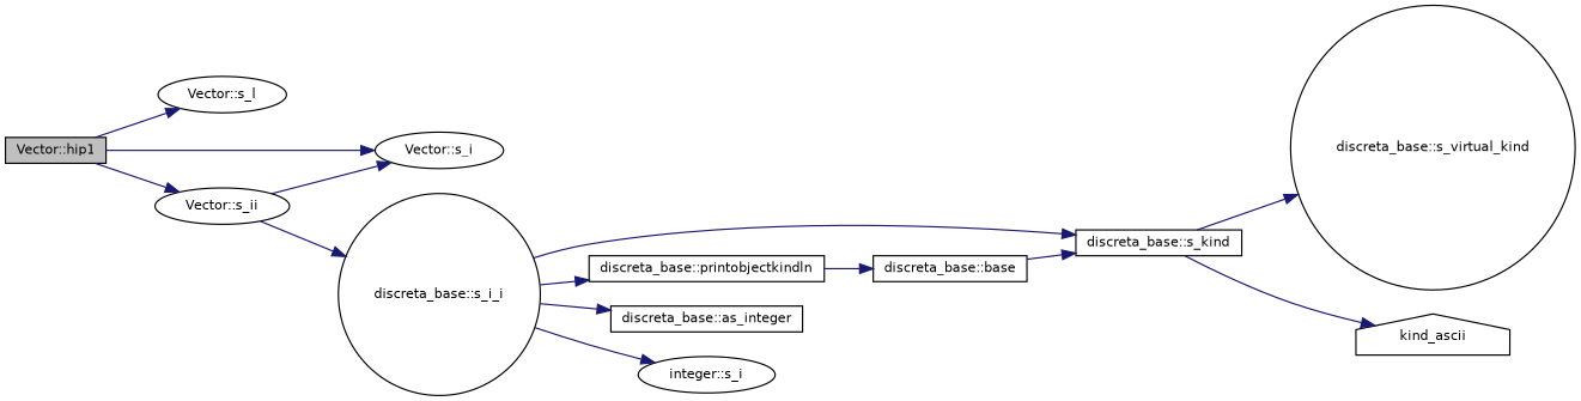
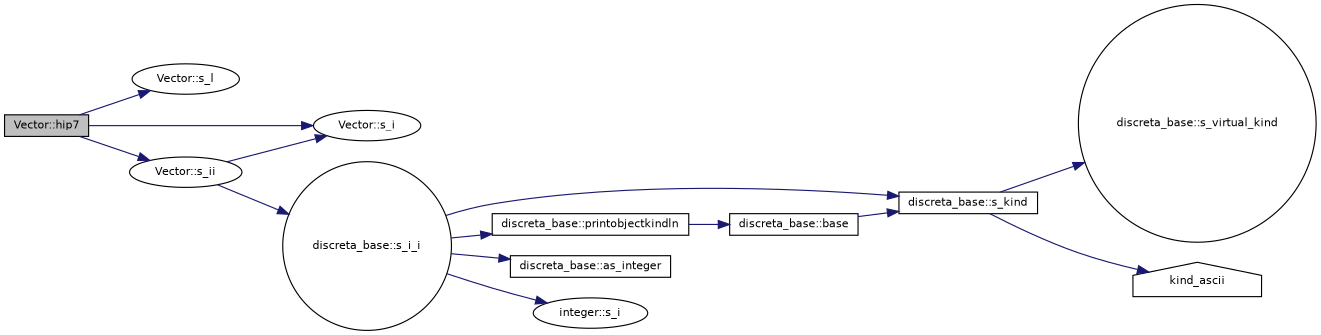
  digraph {
    rankdir=LR
    node [color=black fillcolor=white fontname=Helvetica fontsize=10 shape=box style=filled]
    edge [color=midnightblue fontname=Helvetica fontsize=10 labelfontname=Helvetica labelfontsize=10 style=solid]
-   n1 [fillcolor=grey75 fontcolor=black height=0.2 label="Vector::hip1" width=0.4]
+   n1 [fillcolor=grey75 fontcolor=black height=0.2 label="Vector::hip7" width=0.4]
    n2 [height=0.2 label="Vector::s_l" shape=ellipse width=0.4]
    n3 [height=0.2 label="Vector::s_i" shape=ellipse width=0.4]
    n4 [height=0.2 label="Vector::s_ii" shape=ellipse width=0.4]
    n5 [height=0.2 label="discreta_base::s_kind" width=0.4]
    n6 [height=0.2 label="discreta_base::s_virtual_kind" shape=circle width=0.4]
    n7 [height=0.2 label=kind_ascii shape=house width=0.4]
    n8 [height=0.2 label="discreta_base::s_i_i" shape=circle width=0.4]
    n9 [height=0.2 label="discreta_base::printobjectkindln" width=0.4]
    n10 [height=0.2 label="discreta_base::as_integer" width=0.4]
    n11 [height=0.2 label="integer::s_i" shape=ellipse width=0.4]
    n12 [height=0.2 label="discreta_base::base" width=0.4]
    n1 -> n2
    n1 -> n3
    n1 -> n4
    n4 -> n3
    n4 -> n8
    n5 -> n6
    n5 -> n7
    n8 -> n5
    n8 -> n9
    n8 -> n10
    n8 -> n11
    n9 -> n12
    n12 -> n5
  }
